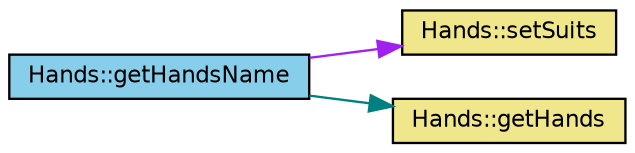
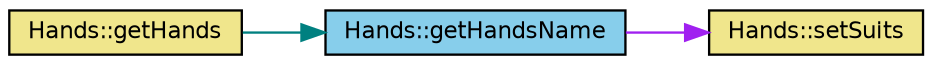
  digraph {
    rankdir=RL
    node [color=black fillcolor=khaki fontname=Helvetica fontsize=10 shape=record style=filled]
    edge [dir=back fontname=Helvetica fontsize=10 labelfontname=Helvetica labelfontsize=10 style=solid]
    n1 [fontcolor=black height=0.2 label="Hands::setSuits" width=0.4]
    n2 [fillcolor=skyblue height=0.2 label="Hands::getHandsName" width=0.4]
    n3 [height=0.2 label="Hands::getHands" width=0.4]
    n1 -> n2 [color=purple]
-   n3 -> n2 [color=teal]
+   n2 -> n3 [color=teal]
  }
